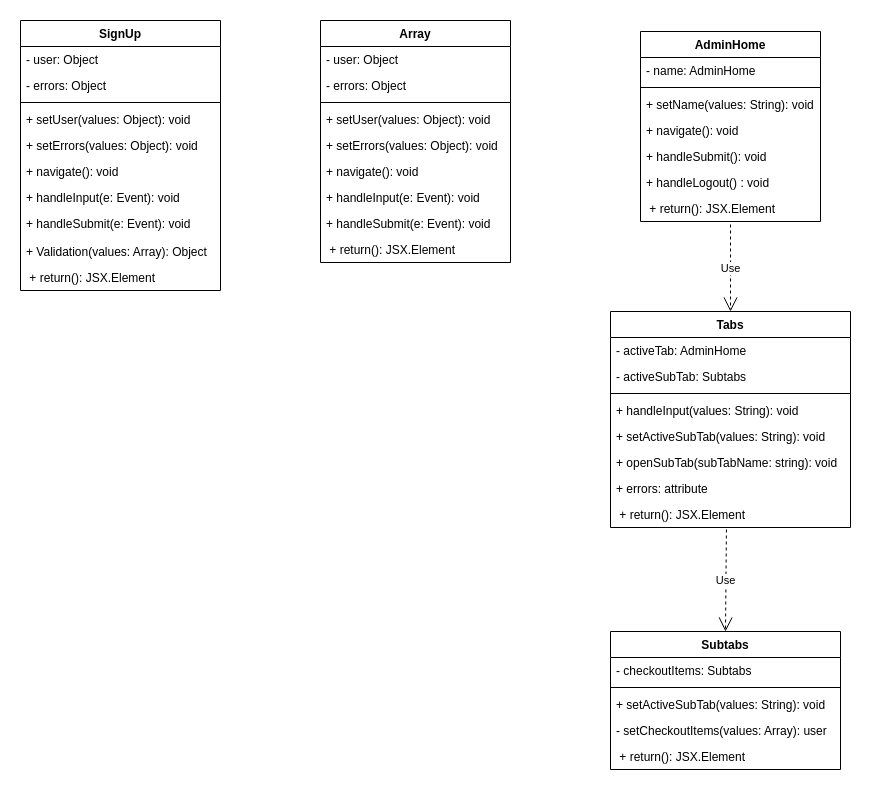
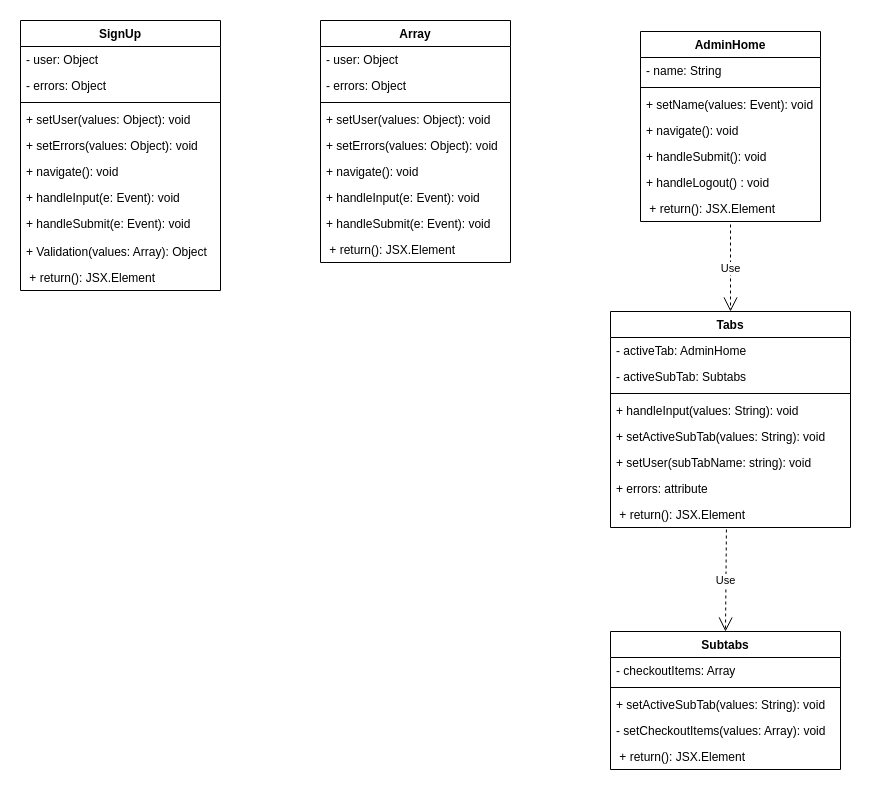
  <mxCell id="0" />
  <mxCell id="1" parent="0" />
  <mxCell id="2" value="SignUp" style="swimlane;fontStyle=1;align=center;verticalAlign=top;childLayout=stackLayout;horizontal=1;startSize=26;horizontalStack=0;resizeParent=1;resizeParentMax=0;resizeLast=0;collapsible=1;marginBottom=0;whiteSpace=wrap;html=1;labelBackgroundColor=none;" vertex="1" parent="1"><mxGeometry x="20" y="20" width="200" height="270" as="geometry"><mxRectangle x="100" y="179" width="80" height="30" as="alternateBounds" /></mxGeometry></mxCell>
  <mxCell id="3" value="- user: Object" style="text;strokeColor=none;fillColor=none;align=left;verticalAlign=top;spacingLeft=4;spacingRight=4;overflow=hidden;rotatable=0;points=[[0,0.5],[1,0.5]];portConstraint=eastwest;whiteSpace=wrap;html=1;labelBackgroundColor=none;" vertex="1" parent="2"><mxGeometry y="26" width="200" height="26" as="geometry" /></mxCell>
  <mxCell id="4" value="- errors: Object" style="text;strokeColor=none;fillColor=none;align=left;verticalAlign=top;spacingLeft=4;spacingRight=4;overflow=hidden;rotatable=0;points=[[0,0.5],[1,0.5]];portConstraint=eastwest;whiteSpace=wrap;html=1;labelBackgroundColor=none;" vertex="1" parent="2"><mxGeometry y="52" width="200" height="26" as="geometry" /></mxCell>
  <mxCell id="5" value="" style="line;strokeWidth=1;fillColor=none;align=left;verticalAlign=middle;spacingTop=-1;spacingLeft=3;spacingRight=3;rotatable=0;labelPosition=right;points=[];portConstraint=eastwest;labelBackgroundColor=none;" vertex="1" parent="2"><mxGeometry y="78" width="200" height="8" as="geometry" /></mxCell>
  <mxCell id="6" value="+ setUser(values: Object): void" style="text;strokeColor=none;fillColor=none;align=left;verticalAlign=top;spacingLeft=4;spacingRight=4;overflow=hidden;rotatable=0;points=[[0,0.5],[1,0.5]];portConstraint=eastwest;whiteSpace=wrap;html=1;" vertex="1" parent="2"><mxGeometry y="86" width="200" height="26" as="geometry" /></mxCell>
  <mxCell id="7" value="+ setErrors(values: Object): void" style="text;strokeColor=none;fillColor=none;align=left;verticalAlign=top;spacingLeft=4;spacingRight=4;overflow=hidden;rotatable=0;points=[[0,0.5],[1,0.5]];portConstraint=eastwest;whiteSpace=wrap;html=1;" vertex="1" parent="2"><mxGeometry y="112" width="200" height="26" as="geometry" /></mxCell>
  <mxCell id="8" value="+ navigate(): void" style="text;strokeColor=none;fillColor=none;align=left;verticalAlign=top;spacingLeft=4;spacingRight=4;overflow=hidden;rotatable=0;points=[[0,0.5],[1,0.5]];portConstraint=eastwest;whiteSpace=wrap;html=1;labelBackgroundColor=none;" vertex="1" parent="2"><mxGeometry y="138" width="200" height="26" as="geometry" /></mxCell>
  <mxCell id="9" value="+ handleInput(e: Event): void" style="text;strokeColor=none;fillColor=none;align=left;verticalAlign=top;spacingLeft=4;spacingRight=4;overflow=hidden;rotatable=0;points=[[0,0.5],[1,0.5]];portConstraint=eastwest;whiteSpace=wrap;html=1;labelBackgroundColor=none;" vertex="1" parent="2"><mxGeometry y="164" width="200" height="26" as="geometry" /></mxCell>
  <mxCell id="10" value="+ handleSubmit(e: Event): void" style="text;strokeColor=none;fillColor=none;align=left;verticalAlign=top;spacingLeft=4;spacingRight=4;overflow=hidden;rotatable=0;points=[[0,0.5],[1,0.5]];portConstraint=eastwest;whiteSpace=wrap;html=1;labelBackgroundColor=none;" vertex="1" parent="2"><mxGeometry y="190" width="200" height="28" as="geometry" /></mxCell>
  <mxCell id="11" value="+ Validation(values: Array): Object" style="text;strokeColor=none;fillColor=none;align=left;verticalAlign=top;spacingLeft=4;spacingRight=4;overflow=hidden;rotatable=0;points=[[0,0.5],[1,0.5]];portConstraint=eastwest;whiteSpace=wrap;html=1;labelBackgroundColor=none;" vertex="1" parent="2"><mxGeometry y="218" width="200" height="26" as="geometry" /></mxCell>
  <mxCell id="12" value="&amp;nbsp;+ return(): JSX.Element&amp;nbsp;" style="text;strokeColor=none;fillColor=none;align=left;verticalAlign=top;spacingLeft=4;spacingRight=4;overflow=hidden;rotatable=0;points=[[0,0.5],[1,0.5]];portConstraint=eastwest;whiteSpace=wrap;html=1;labelBackgroundColor=none;" vertex="1" parent="2"><mxGeometry y="244" width="200" height="26" as="geometry" /></mxCell>
  <mxCell id="13" value="Array" style="swimlane;fontStyle=1;align=center;verticalAlign=top;childLayout=stackLayout;horizontal=1;startSize=26;horizontalStack=0;resizeParent=1;resizeParentMax=0;resizeLast=0;collapsible=1;marginBottom=0;whiteSpace=wrap;html=1;labelBackgroundColor=none;" vertex="1" parent="1"><mxGeometry x="320" y="20" width="190" height="242" as="geometry" /></mxCell>
  <mxCell id="14" value="- user: Object" style="text;strokeColor=none;fillColor=none;align=left;verticalAlign=top;spacingLeft=4;spacingRight=4;overflow=hidden;rotatable=0;points=[[0,0.5],[1,0.5]];portConstraint=eastwest;whiteSpace=wrap;html=1;labelBackgroundColor=none;" vertex="1" parent="13"><mxGeometry y="26" width="190" height="26" as="geometry" /></mxCell>
  <mxCell id="15" value="- errors: Object" style="text;strokeColor=none;fillColor=none;align=left;verticalAlign=top;spacingLeft=4;spacingRight=4;overflow=hidden;rotatable=0;points=[[0,0.5],[1,0.5]];portConstraint=eastwest;whiteSpace=wrap;html=1;labelBackgroundColor=none;" vertex="1" parent="13"><mxGeometry y="52" width="190" height="26" as="geometry" /></mxCell>
  <mxCell id="16" value="" style="line;strokeWidth=1;fillColor=none;align=left;verticalAlign=middle;spacingTop=-1;spacingLeft=3;spacingRight=3;rotatable=0;labelPosition=right;points=[];portConstraint=eastwest;labelBackgroundColor=none;" vertex="1" parent="13"><mxGeometry y="78" width="190" height="8" as="geometry" /></mxCell>
  <mxCell id="17" value="+ setUser(values: Object): void" style="text;strokeColor=none;fillColor=none;align=left;verticalAlign=top;spacingLeft=4;spacingRight=4;overflow=hidden;rotatable=0;points=[[0,0.5],[1,0.5]];portConstraint=eastwest;whiteSpace=wrap;html=1;" vertex="1" parent="13"><mxGeometry y="86" width="190" height="26" as="geometry" /></mxCell>
  <mxCell id="18" value="+ setErrors(values: Object): void" style="text;strokeColor=none;fillColor=none;align=left;verticalAlign=top;spacingLeft=4;spacingRight=4;overflow=hidden;rotatable=0;points=[[0,0.5],[1,0.5]];portConstraint=eastwest;whiteSpace=wrap;html=1;" vertex="1" parent="13"><mxGeometry y="112" width="190" height="26" as="geometry" /></mxCell>
  <mxCell id="19" value="+ navigate(): void" style="text;strokeColor=none;fillColor=none;align=left;verticalAlign=top;spacingLeft=4;spacingRight=4;overflow=hidden;rotatable=0;points=[[0,0.5],[1,0.5]];portConstraint=eastwest;whiteSpace=wrap;html=1;labelBackgroundColor=none;" vertex="1" parent="13"><mxGeometry y="138" width="190" height="26" as="geometry" /></mxCell>
  <mxCell id="20" value="+ handleInput(e: Event): void" style="text;strokeColor=none;fillColor=none;align=left;verticalAlign=top;spacingLeft=4;spacingRight=4;overflow=hidden;rotatable=0;points=[[0,0.5],[1,0.5]];portConstraint=eastwest;whiteSpace=wrap;html=1;labelBackgroundColor=none;" vertex="1" parent="13"><mxGeometry y="164" width="190" height="26" as="geometry" /></mxCell>
  <mxCell id="21" value="+ handleSubmit(e: Event): void" style="text;strokeColor=none;fillColor=none;align=left;verticalAlign=top;spacingLeft=4;spacingRight=4;overflow=hidden;rotatable=0;points=[[0,0.5],[1,0.5]];portConstraint=eastwest;whiteSpace=wrap;html=1;labelBackgroundColor=none;" vertex="1" parent="13"><mxGeometry y="190" width="190" height="26" as="geometry" /></mxCell>
  <mxCell id="22" value="&amp;nbsp;+ return(): JSX.Element&amp;nbsp;" style="text;strokeColor=none;fillColor=none;align=left;verticalAlign=top;spacingLeft=4;spacingRight=4;overflow=hidden;rotatable=0;points=[[0,0.5],[1,0.5]];portConstraint=eastwest;whiteSpace=wrap;html=1;labelBackgroundColor=none;" vertex="1" parent="13"><mxGeometry y="216" width="190" height="26" as="geometry" /></mxCell>
  <mxCell id="23" value="AdminHome" style="swimlane;fontStyle=1;align=center;verticalAlign=top;childLayout=stackLayout;horizontal=1;startSize=26;horizontalStack=0;resizeParent=1;resizeParentMax=0;resizeLast=0;collapsible=1;marginBottom=0;whiteSpace=wrap;html=1;labelBackgroundColor=none;" vertex="1" parent="1"><mxGeometry x="640" y="31" width="180" height="190" as="geometry" /></mxCell>
- <mxCell id="24" value="- name: AdminHome" style="text;strokeColor=none;fillColor=none;align=left;verticalAlign=top;spacingLeft=4;spacingRight=4;overflow=hidden;rotatable=0;points=[[0,0.5],[1,0.5]];portConstraint=eastwest;whiteSpace=wrap;html=1;labelBackgroundColor=none;" vertex="1" parent="23"><mxGeometry y="26" width="180" height="26" as="geometry" /></mxCell>
+ <mxCell id="24" value="- name: String" style="text;strokeColor=none;fillColor=none;align=left;verticalAlign=top;spacingLeft=4;spacingRight=4;overflow=hidden;rotatable=0;points=[[0,0.5],[1,0.5]];portConstraint=eastwest;whiteSpace=wrap;html=1;labelBackgroundColor=none;" vertex="1" parent="23"><mxGeometry y="26" width="180" height="26" as="geometry" /></mxCell>
  <mxCell id="25" value="" style="line;strokeWidth=1;fillColor=none;align=left;verticalAlign=middle;spacingTop=-1;spacingLeft=3;spacingRight=3;rotatable=0;labelPosition=right;points=[];portConstraint=eastwest;labelBackgroundColor=none;" vertex="1" parent="23"><mxGeometry y="52" width="180" height="8" as="geometry" /></mxCell>
- <mxCell id="26" value="+ setName(values: String): void" style="text;strokeColor=none;fillColor=none;align=left;verticalAlign=top;spacingLeft=4;spacingRight=4;overflow=hidden;rotatable=0;points=[[0,0.5],[1,0.5]];portConstraint=eastwest;whiteSpace=wrap;html=1;" vertex="1" parent="23"><mxGeometry y="60" width="180" height="26" as="geometry" /></mxCell>
+ <mxCell id="26" value="+ setName(values: Event): void" style="text;strokeColor=none;fillColor=none;align=left;verticalAlign=top;spacingLeft=4;spacingRight=4;overflow=hidden;rotatable=0;points=[[0,0.5],[1,0.5]];portConstraint=eastwest;whiteSpace=wrap;html=1;" vertex="1" parent="23"><mxGeometry y="60" width="180" height="26" as="geometry" /></mxCell>
  <mxCell id="27" value="+ navigate(): void" style="text;strokeColor=none;fillColor=none;align=left;verticalAlign=top;spacingLeft=4;spacingRight=4;overflow=hidden;rotatable=0;points=[[0,0.5],[1,0.5]];portConstraint=eastwest;whiteSpace=wrap;html=1;labelBackgroundColor=none;" vertex="1" parent="23"><mxGeometry y="86" width="180" height="26" as="geometry" /></mxCell>
  <mxCell id="28" value="+&amp;nbsp;handleSubmit(): void" style="text;strokeColor=none;fillColor=none;align=left;verticalAlign=top;spacingLeft=4;spacingRight=4;overflow=hidden;rotatable=0;points=[[0,0.5],[1,0.5]];portConstraint=eastwest;whiteSpace=wrap;html=1;labelBackgroundColor=none;" vertex="1" parent="23"><mxGeometry y="112" width="180" height="26" as="geometry" /></mxCell>
  <mxCell id="29" value="+ handleLogout() : void" style="text;strokeColor=none;fillColor=none;align=left;verticalAlign=top;spacingLeft=4;spacingRight=4;overflow=hidden;rotatable=0;points=[[0,0.5],[1,0.5]];portConstraint=eastwest;whiteSpace=wrap;html=1;labelBackgroundColor=none;" vertex="1" parent="23"><mxGeometry y="138" width="180" height="26" as="geometry" /></mxCell>
  <mxCell id="30" value="&amp;nbsp;+ return(): JSX.Element&amp;nbsp;" style="text;strokeColor=none;fillColor=none;align=left;verticalAlign=top;spacingLeft=4;spacingRight=4;overflow=hidden;rotatable=0;points=[[0,0.5],[1,0.5]];portConstraint=eastwest;whiteSpace=wrap;html=1;labelBackgroundColor=none;" vertex="1" parent="23"><mxGeometry y="164" width="180" height="26" as="geometry" /></mxCell>
  <mxCell id="31" value="Tabs" style="swimlane;fontStyle=1;align=center;verticalAlign=top;childLayout=stackLayout;horizontal=1;startSize=26;horizontalStack=0;resizeParent=1;resizeParentMax=0;resizeLast=0;collapsible=1;marginBottom=0;whiteSpace=wrap;html=1;labelBackgroundColor=none;" vertex="1" parent="1"><mxGeometry x="610" y="311" width="240" height="216" as="geometry" /></mxCell>
  <mxCell id="32" value="- activeTab: AdminHome" style="text;strokeColor=none;fillColor=none;align=left;verticalAlign=top;spacingLeft=4;spacingRight=4;overflow=hidden;rotatable=0;points=[[0,0.5],[1,0.5]];portConstraint=eastwest;whiteSpace=wrap;html=1;labelBackgroundColor=none;" vertex="1" parent="31"><mxGeometry y="26" width="240" height="26" as="geometry" /></mxCell>
  <mxCell id="33" value="- activeSubTab: Subtabs" style="text;strokeColor=none;fillColor=none;align=left;verticalAlign=top;spacingLeft=4;spacingRight=4;overflow=hidden;rotatable=0;points=[[0,0.5],[1,0.5]];portConstraint=eastwest;whiteSpace=wrap;html=1;labelBackgroundColor=none;" vertex="1" parent="31"><mxGeometry y="52" width="240" height="26" as="geometry" /></mxCell>
  <mxCell id="34" value="" style="line;strokeWidth=1;fillColor=none;align=left;verticalAlign=middle;spacingTop=-1;spacingLeft=3;spacingRight=3;rotatable=0;labelPosition=right;points=[];portConstraint=eastwest;labelBackgroundColor=none;" vertex="1" parent="31"><mxGeometry y="78" width="240" height="8" as="geometry" /></mxCell>
  <mxCell id="35" value="+ handleInput(values: String): void" style="text;strokeColor=none;fillColor=none;align=left;verticalAlign=top;spacingLeft=4;spacingRight=4;overflow=hidden;rotatable=0;points=[[0,0.5],[1,0.5]];portConstraint=eastwest;whiteSpace=wrap;html=1;" vertex="1" parent="31"><mxGeometry y="86" width="240" height="26" as="geometry" /></mxCell>
  <mxCell id="36" value="+ setActiveSubTab(values: String): void" style="text;strokeColor=none;fillColor=none;align=left;verticalAlign=top;spacingLeft=4;spacingRight=4;overflow=hidden;rotatable=0;points=[[0,0.5],[1,0.5]];portConstraint=eastwest;whiteSpace=wrap;html=1;labelBackgroundColor=none;" vertex="1" parent="31"><mxGeometry y="112" width="240" height="26" as="geometry" /></mxCell>
- <mxCell id="37" value="+ openSubTab(subTabName: string): void" style="text;strokeColor=none;fillColor=none;align=left;verticalAlign=top;spacingLeft=4;spacingRight=4;overflow=hidden;rotatable=0;points=[[0,0.5],[1,0.5]];portConstraint=eastwest;whiteSpace=wrap;html=1;labelBackgroundColor=none;" vertex="1" parent="31"><mxGeometry y="138" width="240" height="26" as="geometry" /></mxCell>
+ <mxCell id="37" value="+ setUser(subTabName: string): void" style="text;strokeColor=none;fillColor=none;align=left;verticalAlign=top;spacingLeft=4;spacingRight=4;overflow=hidden;rotatable=0;points=[[0,0.5],[1,0.5]];portConstraint=eastwest;whiteSpace=wrap;html=1;labelBackgroundColor=none;" vertex="1" parent="31"><mxGeometry y="138" width="240" height="26" as="geometry" /></mxCell>
  <mxCell id="38" value="+ errors: attribute" style="text;strokeColor=none;fillColor=none;align=left;verticalAlign=top;spacingLeft=4;spacingRight=4;overflow=hidden;rotatable=0;points=[[0,0.5],[1,0.5]];portConstraint=eastwest;whiteSpace=wrap;html=1;labelBackgroundColor=none;" vertex="1" parent="31"><mxGeometry y="164" width="240" height="26" as="geometry" /></mxCell>
  <mxCell id="39" value="&amp;nbsp;+ return(): JSX.Element&amp;nbsp;" style="text;strokeColor=none;fillColor=none;align=left;verticalAlign=top;spacingLeft=4;spacingRight=4;overflow=hidden;rotatable=0;points=[[0,0.5],[1,0.5]];portConstraint=eastwest;whiteSpace=wrap;html=1;labelBackgroundColor=none;" vertex="1" parent="31"><mxGeometry y="190" width="240" height="26" as="geometry" /></mxCell>
  <mxCell id="40" value="Subtabs" style="swimlane;fontStyle=1;align=center;verticalAlign=top;childLayout=stackLayout;horizontal=1;startSize=26;horizontalStack=0;resizeParent=1;resizeParentMax=0;resizeLast=0;collapsible=1;marginBottom=0;whiteSpace=wrap;html=1;" vertex="1" parent="1"><mxGeometry x="610" y="631" width="230" height="138" as="geometry" /></mxCell>
- <mxCell id="41" value="-&amp;nbsp;checkoutItems: Subtabs" style="text;strokeColor=none;fillColor=none;align=left;verticalAlign=top;spacingLeft=4;spacingRight=4;overflow=hidden;rotatable=0;points=[[0,0.5],[1,0.5]];portConstraint=eastwest;whiteSpace=wrap;html=1;" vertex="1" parent="40"><mxGeometry y="26" width="230" height="26" as="geometry" /></mxCell>
+ <mxCell id="41" value="-&amp;nbsp;checkoutItems: Array" style="text;strokeColor=none;fillColor=none;align=left;verticalAlign=top;spacingLeft=4;spacingRight=4;overflow=hidden;rotatable=0;points=[[0,0.5],[1,0.5]];portConstraint=eastwest;whiteSpace=wrap;html=1;" vertex="1" parent="40"><mxGeometry y="26" width="230" height="26" as="geometry" /></mxCell>
  <mxCell id="42" value="" style="line;strokeWidth=1;fillColor=none;align=left;verticalAlign=middle;spacingTop=-1;spacingLeft=3;spacingRight=3;rotatable=0;labelPosition=right;points=[];portConstraint=eastwest;strokeColor=inherit;" vertex="1" parent="40"><mxGeometry y="52" width="230" height="8" as="geometry" /></mxCell>
  <mxCell id="43" value="+ setActiveSubTab(values: String): void" style="text;strokeColor=none;fillColor=none;align=left;verticalAlign=top;spacingLeft=4;spacingRight=4;overflow=hidden;rotatable=0;points=[[0,0.5],[1,0.5]];portConstraint=eastwest;whiteSpace=wrap;html=1;" vertex="1" parent="40"><mxGeometry y="60" width="230" height="26" as="geometry" /></mxCell>
- <mxCell id="44" value="- setCheckoutItems(values: Array): user" style="text;strokeColor=none;fillColor=none;align=left;verticalAlign=top;spacingLeft=4;spacingRight=4;overflow=hidden;rotatable=0;points=[[0,0.5],[1,0.5]];portConstraint=eastwest;whiteSpace=wrap;html=1;" vertex="1" parent="40"><mxGeometry y="86" width="230" height="26" as="geometry" /></mxCell>
+ <mxCell id="44" value="- setCheckoutItems(values: Array): void" style="text;strokeColor=none;fillColor=none;align=left;verticalAlign=top;spacingLeft=4;spacingRight=4;overflow=hidden;rotatable=0;points=[[0,0.5],[1,0.5]];portConstraint=eastwest;whiteSpace=wrap;html=1;" vertex="1" parent="40"><mxGeometry y="86" width="230" height="26" as="geometry" /></mxCell>
  <mxCell id="45" value="&amp;nbsp;+ return(): JSX.Element&amp;nbsp;" style="text;strokeColor=none;fillColor=none;align=left;verticalAlign=top;spacingLeft=4;spacingRight=4;overflow=hidden;rotatable=0;points=[[0,0.5],[1,0.5]];portConstraint=eastwest;whiteSpace=wrap;html=1;" vertex="1" parent="40"><mxGeometry y="112" width="230" height="26" as="geometry" /></mxCell>
  <mxCell id="46" value="Use" style="endArrow=open;endSize=12;dashed=1;html=1;rounded=0;exitX=0.5;exitY=1.115;exitDx=0;exitDy=0;exitPerimeter=0;entryX=0.5;entryY=0;entryDx=0;entryDy=0;" edge="1" parent="1" source="30" target="31"><mxGeometry width="160" relative="1" as="geometry"><mxPoint x="690" y="251" as="sourcePoint" /><mxPoint x="850" y="251" as="targetPoint" /></mxGeometry></mxCell>
  <mxCell id="47" value="Use" style="endArrow=open;endSize=12;dashed=1;html=1;rounded=0;exitX=0.483;exitY=1.077;exitDx=0;exitDy=0;exitPerimeter=0;entryX=0.5;entryY=0;entryDx=0;entryDy=0;" edge="1" parent="1" source="39" target="40"><mxGeometry width="160" relative="1" as="geometry"><mxPoint x="440" y="551" as="sourcePoint" /><mxPoint x="600" y="551" as="targetPoint" /></mxGeometry></mxCell>
